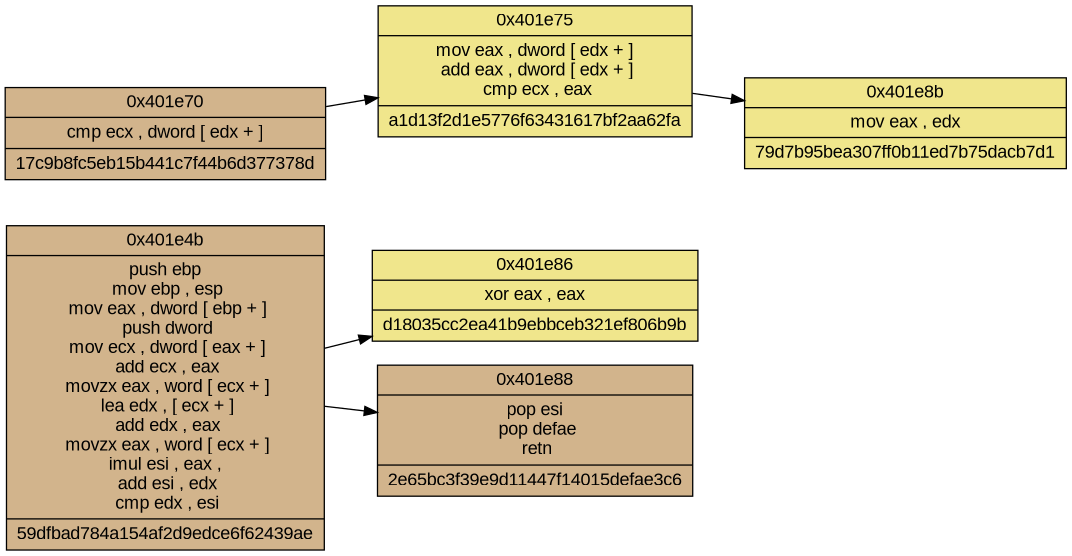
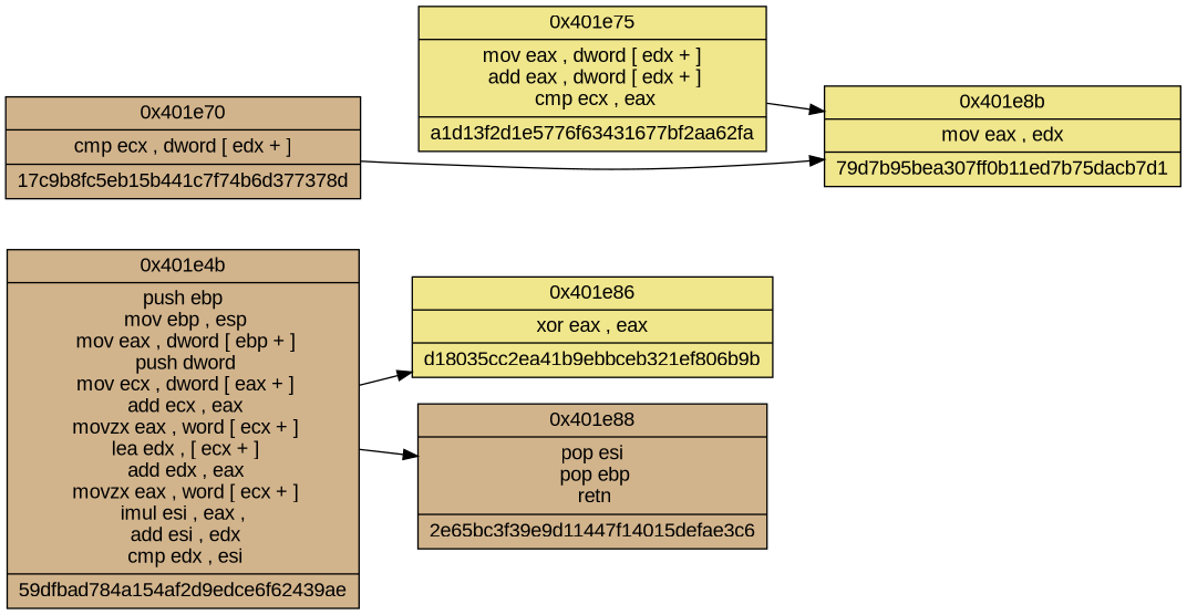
  digraph {
    fontname="Liberation Sans"
    rankdir=LR
    node [fillcolor=tan fontname="Liberation Sans" shape=record style=filled]
    edge [fontname="Liberation Sans"]
    n1 [label="0x401e4b|  push ebp\n mov ebp ,  esp\n mov eax ,  dword  [ ebp + ]\n push dword\n mov ecx ,  dword  [ eax + ]\n add ecx ,  eax\n movzx eax ,  word  [ ecx + ]\n lea edx ,   [ ecx + ]\n add edx ,  eax\n movzx eax ,  word  [ ecx + ]\n imul esi ,  eax , \n add esi ,  edx\n cmp edx ,  esi\n| 59dfbad784a154af2d9edce6f62439ae"]
    n2 [fillcolor=khaki label="0x401e86|  xor eax ,  eax\n| d18035cc2ea41b9ebbceb321ef806b9b"]
-   n3 [label="0x401e88|  pop esi\n pop defae\n retn\n| 2e65bc3f39e9d11447f14015defae3c6"]
-   n4 [label="0x401e70|  cmp ecx ,  dword  [ edx + ]\n| 17c9b8fc5eb15b441c7f44b6d377378d"]
-   n5 [fillcolor=khaki label="0x401e75|  mov eax ,  dword  [ edx + ]\n add eax ,  dword  [ edx + ]\n cmp ecx ,  eax\n| a1d13f2d1e5776f63431617bf2aa62fa"]
+   n3 [label="0x401e88|  pop esi\n pop ebp\n retn\n| 2e65bc3f39e9d11447f14015defae3c6"]
+   n4 [label="0x401e70|  cmp ecx ,  dword  [ edx + ]\n| 17c9b8fc5eb15b441c7f74b6d377378d"]
+   n5 [fillcolor=khaki label="0x401e75|  mov eax ,  dword  [ edx + ]\n add eax ,  dword  [ edx + ]\n cmp ecx ,  eax\n| a1d13f2d1e5776f63431677bf2aa62fa"]
    n6 [fillcolor=khaki label="0x401e8b|  mov eax ,  edx\n| 79d7b95bea307ff0b11ed7b75dacb7d1"]
    n1 -> n2
    n1 -> n3
-   n4 -> n5
+   n4 -> n6
    n5 -> n6
  }
